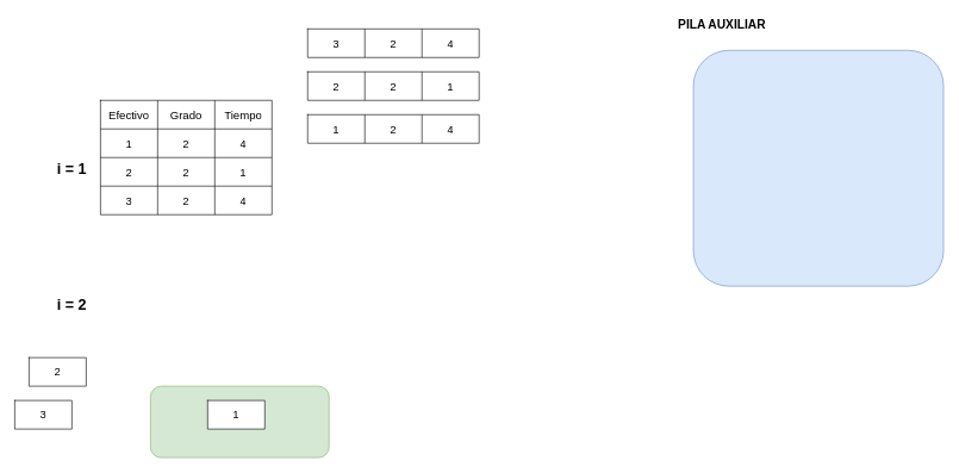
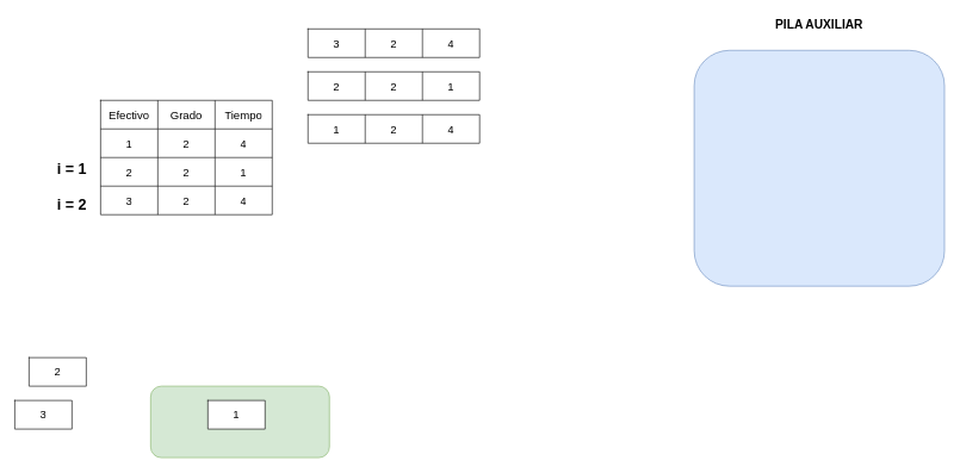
  <mxCell id="0" />
  <mxCell id="1" parent="0" />
  <mxCell id="2" value="" style="rounded=1;whiteSpace=wrap;html=1;fillColor=#dae8fc;strokeColor=#6c8ebf;" vertex="1" parent="1"><mxGeometry x="970" y="70" width="350" height="330" as="geometry" /></mxCell>
- <mxCell id="3" value="&lt;b&gt;&lt;font style=&quot;font-size: 17px;&quot;&gt;PILA AUXILIAR&lt;/font&gt;&lt;/b&gt;" style="text;html=1;align=center;verticalAlign=middle;whiteSpace=wrap;rounded=0;" vertex="1" parent="1"><mxGeometry x="905" y="20" width="210" height="30" as="geometry" /></mxCell>
+ <mxCell id="3" value="&lt;b&gt;&lt;font style=&quot;font-size: 17px;&quot;&gt;PILA AUXILIAR&lt;/font&gt;&lt;/b&gt;" style="text;html=1;align=center;verticalAlign=middle;whiteSpace=wrap;rounded=0;" vertex="1" parent="1"><mxGeometry x="1040" y="20" width="210" height="30" as="geometry" /></mxCell>
  <mxCell id="4" value="" style="shape=table;startSize=0;container=1;collapsible=0;childLayout=tableLayout;fontSize=16;" vertex="1" parent="1"><mxGeometry x="140" y="140" width="240" height="160" as="geometry" /></mxCell>
  <mxCell id="5" style="shape=tableRow;horizontal=0;startSize=0;swimlaneHead=0;swimlaneBody=0;strokeColor=inherit;top=0;left=0;bottom=0;right=0;collapsible=0;dropTarget=0;fillColor=none;points=[[0,0.5],[1,0.5]];portConstraint=eastwest;fontSize=16;" vertex="1" parent="4"><mxGeometry width="240" height="40" as="geometry" /></mxCell>
  <mxCell id="6" value="Efectivo" style="shape=partialRectangle;html=1;whiteSpace=wrap;connectable=0;strokeColor=inherit;overflow=hidden;fillColor=none;top=0;left=0;bottom=0;right=0;pointerEvents=1;fontSize=16;" vertex="1" parent="5"><mxGeometry width="80" height="40" as="geometry"><mxRectangle width="80" height="40" as="alternateBounds" /></mxGeometry></mxCell>
  <mxCell id="7" value="Grado" style="shape=partialRectangle;html=1;whiteSpace=wrap;connectable=0;strokeColor=inherit;overflow=hidden;fillColor=none;top=0;left=0;bottom=0;right=0;pointerEvents=1;fontSize=16;" vertex="1" parent="5"><mxGeometry x="80" width="80" height="40" as="geometry"><mxRectangle width="80" height="40" as="alternateBounds" /></mxGeometry></mxCell>
  <mxCell id="8" value="Tiempo" style="shape=partialRectangle;html=1;whiteSpace=wrap;connectable=0;strokeColor=inherit;overflow=hidden;fillColor=none;top=0;left=0;bottom=0;right=0;pointerEvents=1;fontSize=16;" vertex="1" parent="5"><mxGeometry x="160" width="80" height="40" as="geometry"><mxRectangle width="80" height="40" as="alternateBounds" /></mxGeometry></mxCell>
  <mxCell id="9" value="" style="shape=tableRow;horizontal=0;startSize=0;swimlaneHead=0;swimlaneBody=0;strokeColor=inherit;top=0;left=0;bottom=0;right=0;collapsible=0;dropTarget=0;fillColor=none;points=[[0,0.5],[1,0.5]];portConstraint=eastwest;fontSize=16;" vertex="1" parent="4"><mxGeometry y="40" width="240" height="40" as="geometry" /></mxCell>
  <mxCell id="10" value="1" style="shape=partialRectangle;html=1;whiteSpace=wrap;connectable=0;strokeColor=inherit;overflow=hidden;fillColor=none;top=0;left=0;bottom=0;right=0;pointerEvents=1;fontSize=16;" vertex="1" parent="9"><mxGeometry width="80" height="40" as="geometry"><mxRectangle width="80" height="40" as="alternateBounds" /></mxGeometry></mxCell>
  <mxCell id="11" value="2" style="shape=partialRectangle;html=1;whiteSpace=wrap;connectable=0;strokeColor=inherit;overflow=hidden;fillColor=none;top=0;left=0;bottom=0;right=0;pointerEvents=1;fontSize=16;" vertex="1" parent="9"><mxGeometry x="80" width="80" height="40" as="geometry"><mxRectangle width="80" height="40" as="alternateBounds" /></mxGeometry></mxCell>
  <mxCell id="12" value="4" style="shape=partialRectangle;html=1;whiteSpace=wrap;connectable=0;strokeColor=inherit;overflow=hidden;fillColor=none;top=0;left=0;bottom=0;right=0;pointerEvents=1;fontSize=16;" vertex="1" parent="9"><mxGeometry x="160" width="80" height="40" as="geometry"><mxRectangle width="80" height="40" as="alternateBounds" /></mxGeometry></mxCell>
  <mxCell id="13" style="shape=tableRow;horizontal=0;startSize=0;swimlaneHead=0;swimlaneBody=0;strokeColor=inherit;top=0;left=0;bottom=0;right=0;collapsible=0;dropTarget=0;fillColor=none;points=[[0,0.5],[1,0.5]];portConstraint=eastwest;fontSize=16;" vertex="1" parent="4"><mxGeometry y="80" width="240" height="40" as="geometry" /></mxCell>
  <mxCell id="14" value="2" style="shape=partialRectangle;html=1;whiteSpace=wrap;connectable=0;strokeColor=inherit;overflow=hidden;fillColor=none;top=0;left=0;bottom=0;right=0;pointerEvents=1;fontSize=16;" vertex="1" parent="13"><mxGeometry width="80" height="40" as="geometry"><mxRectangle width="80" height="40" as="alternateBounds" /></mxGeometry></mxCell>
  <mxCell id="15" value="2" style="shape=partialRectangle;html=1;whiteSpace=wrap;connectable=0;strokeColor=inherit;overflow=hidden;fillColor=none;top=0;left=0;bottom=0;right=0;pointerEvents=1;fontSize=16;" vertex="1" parent="13"><mxGeometry x="80" width="80" height="40" as="geometry"><mxRectangle width="80" height="40" as="alternateBounds" /></mxGeometry></mxCell>
  <mxCell id="16" value="1" style="shape=partialRectangle;html=1;whiteSpace=wrap;connectable=0;strokeColor=inherit;overflow=hidden;fillColor=none;top=0;left=0;bottom=0;right=0;pointerEvents=1;fontSize=16;" vertex="1" parent="13"><mxGeometry x="160" width="80" height="40" as="geometry"><mxRectangle width="80" height="40" as="alternateBounds" /></mxGeometry></mxCell>
  <mxCell id="17" style="shape=tableRow;horizontal=0;startSize=0;swimlaneHead=0;swimlaneBody=0;strokeColor=inherit;top=0;left=0;bottom=0;right=0;collapsible=0;dropTarget=0;fillColor=none;points=[[0,0.5],[1,0.5]];portConstraint=eastwest;fontSize=16;" vertex="1" parent="4"><mxGeometry y="120" width="240" height="40" as="geometry" /></mxCell>
  <mxCell id="18" value="3" style="shape=partialRectangle;html=1;whiteSpace=wrap;connectable=0;strokeColor=inherit;overflow=hidden;fillColor=none;top=0;left=0;bottom=0;right=0;pointerEvents=1;fontSize=16;" vertex="1" parent="17"><mxGeometry width="80" height="40" as="geometry"><mxRectangle width="80" height="40" as="alternateBounds" /></mxGeometry></mxCell>
  <mxCell id="19" value="2" style="shape=partialRectangle;html=1;whiteSpace=wrap;connectable=0;strokeColor=inherit;overflow=hidden;fillColor=none;top=0;left=0;bottom=0;right=0;pointerEvents=1;fontSize=16;" vertex="1" parent="17"><mxGeometry x="80" width="80" height="40" as="geometry"><mxRectangle width="80" height="40" as="alternateBounds" /></mxGeometry></mxCell>
  <mxCell id="20" value="4" style="shape=partialRectangle;html=1;whiteSpace=wrap;connectable=0;strokeColor=inherit;overflow=hidden;fillColor=none;top=0;left=0;bottom=0;right=0;pointerEvents=1;fontSize=16;" vertex="1" parent="17"><mxGeometry x="160" width="80" height="40" as="geometry"><mxRectangle width="80" height="40" as="alternateBounds" /></mxGeometry></mxCell>
  <mxCell id="21" value="" style="shape=table;startSize=0;container=1;collapsible=0;childLayout=tableLayout;fontSize=16;" vertex="1" parent="1"><mxGeometry x="430" y="160" width="240" height="40" as="geometry" /></mxCell>
  <mxCell id="22" value="" style="shape=tableRow;horizontal=0;startSize=0;swimlaneHead=0;swimlaneBody=0;strokeColor=inherit;top=0;left=0;bottom=0;right=0;collapsible=0;dropTarget=0;fillColor=none;points=[[0,0.5],[1,0.5]];portConstraint=eastwest;fontSize=16;" vertex="1" parent="21"><mxGeometry width="240" height="40" as="geometry" /></mxCell>
  <mxCell id="23" value="1" style="shape=partialRectangle;html=1;whiteSpace=wrap;connectable=0;strokeColor=inherit;overflow=hidden;fillColor=none;top=0;left=0;bottom=0;right=0;pointerEvents=1;fontSize=16;" vertex="1" parent="22"><mxGeometry width="80" height="40" as="geometry"><mxRectangle width="80" height="40" as="alternateBounds" /></mxGeometry></mxCell>
  <mxCell id="24" value="2" style="shape=partialRectangle;html=1;whiteSpace=wrap;connectable=0;strokeColor=inherit;overflow=hidden;fillColor=none;top=0;left=0;bottom=0;right=0;pointerEvents=1;fontSize=16;" vertex="1" parent="22"><mxGeometry x="80" width="80" height="40" as="geometry"><mxRectangle width="80" height="40" as="alternateBounds" /></mxGeometry></mxCell>
  <mxCell id="25" value="4" style="shape=partialRectangle;html=1;whiteSpace=wrap;connectable=0;strokeColor=inherit;overflow=hidden;fillColor=none;top=0;left=0;bottom=0;right=0;pointerEvents=1;fontSize=16;" vertex="1" parent="22"><mxGeometry x="160" width="80" height="40" as="geometry"><mxRectangle width="80" height="40" as="alternateBounds" /></mxGeometry></mxCell>
  <mxCell id="26" value="" style="shape=table;startSize=0;container=1;collapsible=0;childLayout=tableLayout;fontSize=16;" vertex="1" parent="1"><mxGeometry x="430" y="100" width="240" height="40" as="geometry" /></mxCell>
  <mxCell id="27" value="" style="shape=tableRow;horizontal=0;startSize=0;swimlaneHead=0;swimlaneBody=0;strokeColor=inherit;top=0;left=0;bottom=0;right=0;collapsible=0;dropTarget=0;fillColor=none;points=[[0,0.5],[1,0.5]];portConstraint=eastwest;fontSize=16;" vertex="1" parent="26"><mxGeometry width="240" height="40" as="geometry" /></mxCell>
  <mxCell id="28" value="2" style="shape=partialRectangle;html=1;whiteSpace=wrap;connectable=0;strokeColor=inherit;overflow=hidden;fillColor=none;top=0;left=0;bottom=0;right=0;pointerEvents=1;fontSize=16;" vertex="1" parent="27"><mxGeometry width="80" height="40" as="geometry"><mxRectangle width="80" height="40" as="alternateBounds" /></mxGeometry></mxCell>
  <mxCell id="29" value="2" style="shape=partialRectangle;html=1;whiteSpace=wrap;connectable=0;strokeColor=inherit;overflow=hidden;fillColor=none;top=0;left=0;bottom=0;right=0;pointerEvents=1;fontSize=16;" vertex="1" parent="27"><mxGeometry x="80" width="80" height="40" as="geometry"><mxRectangle width="80" height="40" as="alternateBounds" /></mxGeometry></mxCell>
  <mxCell id="30" value="1" style="shape=partialRectangle;html=1;whiteSpace=wrap;connectable=0;strokeColor=inherit;overflow=hidden;fillColor=none;top=0;left=0;bottom=0;right=0;pointerEvents=1;fontSize=16;" vertex="1" parent="27"><mxGeometry x="160" width="80" height="40" as="geometry"><mxRectangle width="80" height="40" as="alternateBounds" /></mxGeometry></mxCell>
  <mxCell id="31" value="" style="shape=table;startSize=0;container=1;collapsible=0;childLayout=tableLayout;fontSize=16;" vertex="1" parent="1"><mxGeometry x="430" y="40" width="240" height="40" as="geometry" /></mxCell>
  <mxCell id="32" value="" style="shape=tableRow;horizontal=0;startSize=0;swimlaneHead=0;swimlaneBody=0;strokeColor=inherit;top=0;left=0;bottom=0;right=0;collapsible=0;dropTarget=0;fillColor=none;points=[[0,0.5],[1,0.5]];portConstraint=eastwest;fontSize=16;" vertex="1" parent="31"><mxGeometry width="240" height="40" as="geometry" /></mxCell>
  <mxCell id="33" value="3" style="shape=partialRectangle;html=1;whiteSpace=wrap;connectable=0;strokeColor=inherit;overflow=hidden;fillColor=none;top=0;left=0;bottom=0;right=0;pointerEvents=1;fontSize=16;" vertex="1" parent="32"><mxGeometry width="80" height="40" as="geometry"><mxRectangle width="80" height="40" as="alternateBounds" /></mxGeometry></mxCell>
  <mxCell id="34" value="2" style="shape=partialRectangle;html=1;whiteSpace=wrap;connectable=0;strokeColor=inherit;overflow=hidden;fillColor=none;top=0;left=0;bottom=0;right=0;pointerEvents=1;fontSize=16;" vertex="1" parent="32"><mxGeometry x="80" width="80" height="40" as="geometry"><mxRectangle width="80" height="40" as="alternateBounds" /></mxGeometry></mxCell>
  <mxCell id="35" value="4" style="shape=partialRectangle;html=1;whiteSpace=wrap;connectable=0;strokeColor=inherit;overflow=hidden;fillColor=none;top=0;left=0;bottom=0;right=0;pointerEvents=1;fontSize=16;" vertex="1" parent="32"><mxGeometry x="160" width="80" height="40" as="geometry"><mxRectangle width="80" height="40" as="alternateBounds" /></mxGeometry></mxCell>
  <mxCell id="36" value="" style="rounded=1;whiteSpace=wrap;html=1;fillColor=#d5e8d4;strokeColor=#82b366;" vertex="1" parent="1"><mxGeometry y="540" width="250" height="100" as="geometry" x="210" /></mxCell>
  <mxCell id="37" value="" style="shape=table;startSize=0;container=1;collapsible=0;childLayout=tableLayout;fontSize=16;" vertex="1" parent="1"><mxGeometry x="290" y="560" width="80" height="40" as="geometry" /></mxCell>
  <mxCell id="38" value="" style="shape=tableRow;horizontal=0;startSize=0;swimlaneHead=0;swimlaneBody=0;strokeColor=inherit;top=0;left=0;bottom=0;right=0;collapsible=0;dropTarget=0;fillColor=none;points=[[0,0.5],[1,0.5]];portConstraint=eastwest;fontSize=16;" vertex="1" parent="37"><mxGeometry width="80" height="40" as="geometry" /></mxCell>
  <mxCell id="39" value="1" style="shape=partialRectangle;html=1;whiteSpace=wrap;connectable=0;strokeColor=inherit;overflow=hidden;fillColor=none;top=0;left=0;bottom=0;right=0;pointerEvents=1;fontSize=16;" vertex="1" parent="38"><mxGeometry width="80" height="40" as="geometry"><mxRectangle width="80" height="40" as="alternateBounds" /></mxGeometry></mxCell>
  <mxCell id="40" value="" style="shape=table;startSize=0;container=1;collapsible=0;childLayout=tableLayout;fontSize=16;" vertex="1" parent="1"><mxGeometry x="40" y="500" width="80" height="40" as="geometry" /></mxCell>
  <mxCell id="41" value="" style="shape=tableRow;horizontal=0;startSize=0;swimlaneHead=0;swimlaneBody=0;strokeColor=inherit;top=0;left=0;bottom=0;right=0;collapsible=0;dropTarget=0;fillColor=none;points=[[0,0.5],[1,0.5]];portConstraint=eastwest;fontSize=16;" vertex="1" parent="40"><mxGeometry width="80" height="40" as="geometry" /></mxCell>
  <mxCell id="42" value="2" style="shape=partialRectangle;html=1;whiteSpace=wrap;connectable=0;strokeColor=inherit;overflow=hidden;fillColor=none;top=0;left=0;bottom=0;right=0;pointerEvents=1;fontSize=16;" vertex="1" parent="41"><mxGeometry width="80" height="40" as="geometry"><mxRectangle width="80" height="40" as="alternateBounds" /></mxGeometry></mxCell>
  <mxCell id="43" value="" style="shape=table;startSize=0;container=1;collapsible=0;childLayout=tableLayout;fontSize=16;" vertex="1" parent="1"><mxGeometry x="20" y="560" width="80" height="40" as="geometry" /></mxCell>
  <mxCell id="44" value="" style="shape=tableRow;horizontal=0;startSize=0;swimlaneHead=0;swimlaneBody=0;strokeColor=inherit;top=0;left=0;bottom=0;right=0;collapsible=0;dropTarget=0;fillColor=none;points=[[0,0.5],[1,0.5]];portConstraint=eastwest;fontSize=16;" vertex="1" parent="43"><mxGeometry width="80" height="40" as="geometry" /></mxCell>
  <mxCell id="45" value="3" style="shape=partialRectangle;html=1;whiteSpace=wrap;connectable=0;strokeColor=inherit;overflow=hidden;fillColor=none;top=0;left=0;bottom=0;right=0;pointerEvents=1;fontSize=16;" vertex="1" parent="44"><mxGeometry width="80" height="40" as="geometry"><mxRectangle width="80" height="40" as="alternateBounds" /></mxGeometry></mxCell>
  <mxCell id="46" value="&lt;span style=&quot;font-size: 21px;&quot;&gt;&lt;b&gt;i = 1&lt;/b&gt;&lt;/span&gt;" style="text;html=1;align=center;verticalAlign=middle;whiteSpace=wrap;rounded=0;" vertex="1" parent="1"><mxGeometry x="70" y="220" width="60" height="30" as="geometry" /></mxCell>
- <mxCell id="47" value="&lt;span style=&quot;font-size: 21px;&quot;&gt;&lt;b&gt;i = 2&lt;/b&gt;&lt;/span&gt;" style="text;html=1;align=center;verticalAlign=middle;whiteSpace=wrap;rounded=0;" vertex="1" parent="1"><mxGeometry x="70" y="410" width="60" height="30" as="geometry" /></mxCell>
+ <mxCell id="47" value="&lt;span style=&quot;font-size: 21px;&quot;&gt;&lt;b&gt;i = 2&lt;/b&gt;&lt;/span&gt;" style="text;html=1;align=center;verticalAlign=middle;whiteSpace=wrap;rounded=0;" vertex="1" parent="1"><mxGeometry x="70" y="270" width="60" height="30" as="geometry" /></mxCell>
